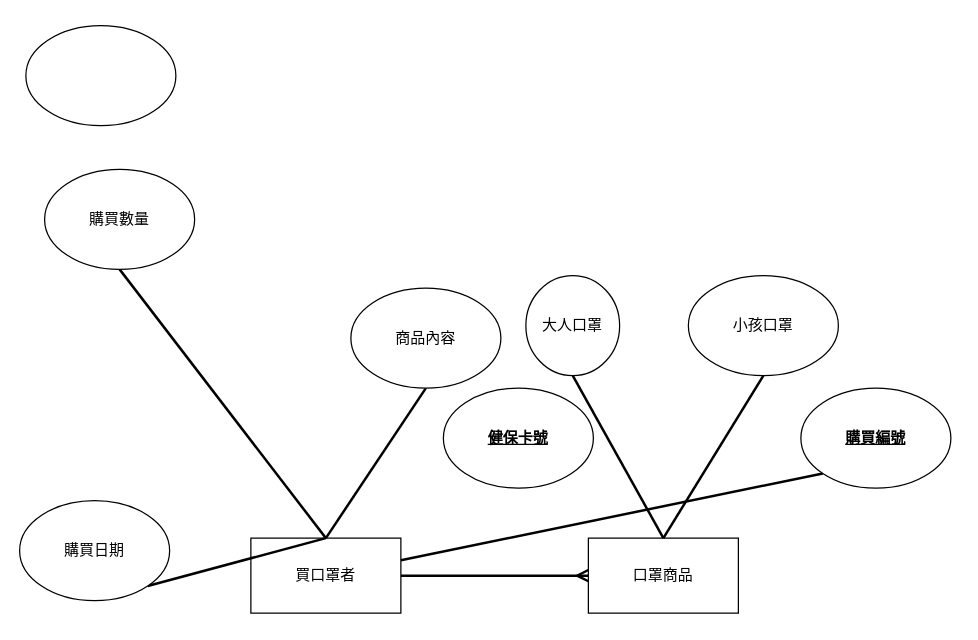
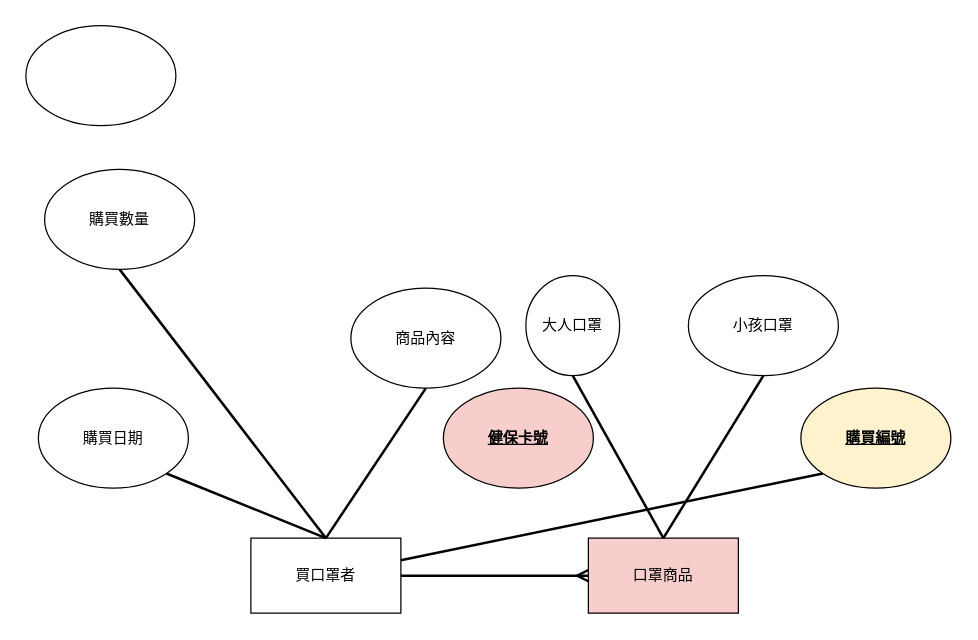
  <mxCell id="0" />
  <mxCell id="1" parent="0" />
  <mxCell id="2" value="" style="ellipse;whiteSpace=wrap;html=1;" vertex="1" parent="1"><mxGeometry x="20" y="20" width="120" height="80" as="geometry" /></mxCell>
- <mxCell id="3" value="口罩商品" style="rounded=0;whiteSpace=wrap;html=1;" vertex="1" parent="1"><mxGeometry x="470" y="430" width="120" height="60" as="geometry" /></mxCell>
+ <mxCell id="3" value="口罩商品" style="rounded=0;whiteSpace=wrap;html=1;fillColor=#f8cecc;" vertex="1" parent="1"><mxGeometry x="470" y="430" width="120" height="60" as="geometry" /></mxCell>
  <mxCell id="4" style="edgeStyle=none;rounded=0;orthogonalLoop=1;jettySize=auto;html=1;exitX=1;exitY=0.5;exitDx=0;exitDy=0;entryX=0;entryY=0.5;entryDx=0;entryDy=0;endArrow=ERmany;endFill=0;strokeWidth=2;" edge="1" parent="1" source="5" target="3"><mxGeometry relative="1" as="geometry" /></mxCell>
  <mxCell id="5" value="買口罩者" style="rounded=0;whiteSpace=wrap;html=1;" vertex="1" parent="1"><mxGeometry x="200" y="430" width="120" height="60" as="geometry" /></mxCell>
  <mxCell id="6" style="edgeStyle=none;rounded=0;orthogonalLoop=1;jettySize=auto;html=1;exitX=0.5;exitY=1;exitDx=0;exitDy=0;entryX=0.5;entryY=0;entryDx=0;entryDy=0;endArrow=none;endFill=0;strokeWidth=2;" edge="1" parent="1" source="7" target="3"><mxGeometry relative="1" as="geometry" /></mxCell>
  <mxCell id="7" value="大人口罩" style="ellipse;whiteSpace=wrap;html=1;" vertex="1" parent="1"><mxGeometry x="420" y="220" width="75" height="80" as="geometry" /></mxCell>
  <mxCell id="8" style="edgeStyle=none;rounded=0;orthogonalLoop=1;jettySize=auto;html=1;exitX=0.5;exitY=1;exitDx=0;exitDy=0;endArrow=none;endFill=0;strokeWidth=2;" edge="1" parent="1" source="9"><mxGeometry relative="1" as="geometry"><mxPoint x="530" y="430" as="targetPoint" /></mxGeometry></mxCell>
  <mxCell id="9" value="小孩口罩" style="ellipse;whiteSpace=wrap;html=1;" vertex="1" parent="1"><mxGeometry x="550" y="220" width="120" height="80" as="geometry" /></mxCell>
  <mxCell id="10" style="edgeStyle=none;rounded=0;orthogonalLoop=1;jettySize=auto;html=1;exitX=1;exitY=1;exitDx=0;exitDy=0;entryX=0.5;entryY=0;entryDx=0;entryDy=0;endArrow=none;endFill=0;strokeWidth=2;" edge="1" parent="1" source="11" target="5"><mxGeometry relative="1" as="geometry" /></mxCell>
- <mxCell id="11" value="購買日期" style="ellipse;whiteSpace=wrap;html=1;" vertex="1" parent="1"><mxGeometry x="15" y="400" width="120" height="80" as="geometry" /></mxCell>
+ <mxCell id="11" value="購買日期" style="ellipse;whiteSpace=wrap;html=1;" vertex="1" parent="1"><mxGeometry x="30" y="310" width="120" height="80" as="geometry" /></mxCell>
  <mxCell id="12" style="edgeStyle=none;rounded=0;orthogonalLoop=1;jettySize=auto;html=1;exitX=0.5;exitY=1;exitDx=0;exitDy=0;endArrow=none;endFill=0;strokeWidth=2;" edge="1" parent="1" source="13"><mxGeometry relative="1" as="geometry"><mxPoint x="260" y="430" as="targetPoint" /></mxGeometry></mxCell>
  <mxCell id="13" value="購買數量" style="ellipse;whiteSpace=wrap;html=1;" vertex="1" parent="1"><mxGeometry x="35" y="135" width="120" height="80" as="geometry" /></mxCell>
  <mxCell id="14" style="edgeStyle=none;rounded=0;orthogonalLoop=1;jettySize=auto;html=1;exitX=0.5;exitY=1;exitDx=0;exitDy=0;endArrow=none;endFill=0;strokeWidth=2;" edge="1" parent="1" source="15"><mxGeometry relative="1" as="geometry"><mxPoint x="260" y="430" as="targetPoint" /></mxGeometry></mxCell>
  <mxCell id="15" value="商品內容&lt;span style=&quot;font-family: monospace ; font-size: 0px&quot;&gt;%3CmxGraphModel%3E%3Croot%3E%3CmxCell%20id%3D%220%22%2F%3E%3CmxCell%20id%3D%221%22%20parent%3D%220%22%2F%3E%3CmxCell%20id%3D%222%22%20value%3D%22%22%20style%3D%22ellipse%3BwhiteSpace%3Dwrap%3Bhtml%3D1%3B%22%20vertex%3D%221%22%20parent%3D%221%22%3E%3CmxGeometry%20x%3D%22414%22%20y%3D%22290%22%20width%3D%22120%22%20height%3D%2280%22%20as%3D%22geometry%22%2F%3E%3C%2FmxCell%3E%3C%2Froot%3E%3C%2FmxGraphModel%3E&lt;/span&gt;&lt;span style=&quot;font-family: monospace ; font-size: 0px&quot;&gt;%3CmxGraphModel%3E%3Croot%3E%3CmxCell%20id%3D%220%22%2F%3E%3CmxCell%20id%3D%221%22%20parent%3D%220%22%2F%3E%3CmxCell%20id%3D%222%22%20value%3D%22%22%20style%3D%22ellipse%3BwhiteSpace%3Dwrap%3Bhtml%3D1%3B%22%20vertex%3D%221%22%20parent%3D%221%22%3E%3CmxGeometry%20x%3D%22414%22%20y%3D%22290%22%20width%3D%22120%22%20height%3D%2280%22%20as%3D%22geometry%22%2F%3E%3C%2FmxCell%3E%3C%2Froot%3E%3C%2FmxGraphModel%3E&lt;/span&gt;" style="ellipse;whiteSpace=wrap;html=1;" vertex="1" parent="1"><mxGeometry x="280" y="230" width="120" height="80" as="geometry" /></mxCell>
- <mxCell id="16" value="健保卡號" style="ellipse;whiteSpace=wrap;html=1;shadow=0;fontStyle=5" vertex="1" parent="1"><mxGeometry x="354" y="310" width="120" height="80" as="geometry" /></mxCell>
+ <mxCell id="16" value="健保卡號" style="ellipse;whiteSpace=wrap;html=1;shadow=0;fontStyle=5;fillColor=#f8cecc;" vertex="1" parent="1"><mxGeometry x="354" y="310" width="120" height="80" as="geometry" /></mxCell>
  <mxCell id="17" style="edgeStyle=none;rounded=0;orthogonalLoop=1;jettySize=auto;html=1;exitX=0;exitY=1;exitDx=0;exitDy=0;endArrow=none;endFill=0;strokeWidth=2;" edge="1" parent="1" source="18" target="5"><mxGeometry relative="1" as="geometry" /></mxCell>
- <mxCell id="18" value="&lt;u&gt;購買編號&lt;/u&gt;" style="ellipse;whiteSpace=wrap;html=1;fontStyle=1" vertex="1" parent="1"><mxGeometry x="640" y="310" width="120" height="80" as="geometry" /></mxCell>
+ <mxCell id="18" value="&lt;u&gt;購買編號&lt;/u&gt;" style="ellipse;whiteSpace=wrap;html=1;fontStyle=1;fillColor=#fff2cc;" vertex="1" parent="1"><mxGeometry x="640" y="310" width="120" height="80" as="geometry" /></mxCell>
